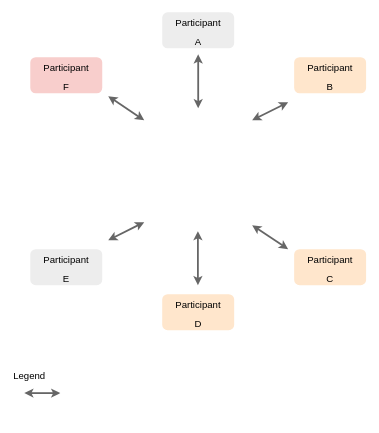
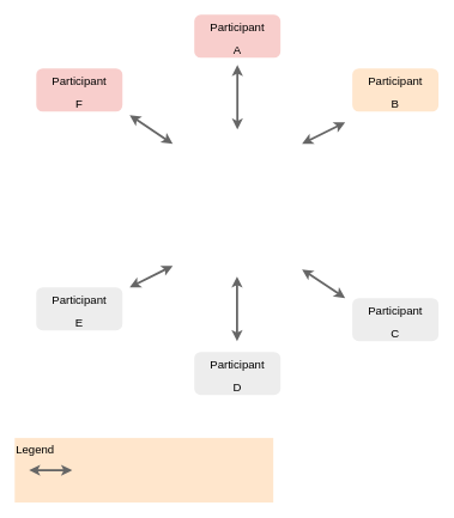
  <mxCell id="0" />
  <mxCell id="1" parent="0" />
- <mxCell id="2" value="Legend" style="rounded=0;whiteSpace=wrap;html=1;strokeWidth=4;fontSize=16;strokeColor=none;align=left;verticalAlign=top;" vertex="1" parent="1"><mxGeometry x="20" y="610" width="360" height="90" as="geometry" /></mxCell>
+ <mxCell id="2" value="Legend" style="rounded=0;whiteSpace=wrap;html=1;strokeWidth=4;fontSize=16;strokeColor=none;align=left;verticalAlign=top;fillColor=#ffe6cc;" vertex="1" parent="1"><mxGeometry x="20" y="610" width="360" height="90" as="geometry" /></mxCell>
  <mxCell id="3" value="&lt;font style=&quot;line-height: 100%&quot;&gt;&lt;span style=&quot;font-size: 16px&quot;&gt;Participant&lt;/span&gt;&lt;br&gt;&lt;span style=&quot;font-size: 16px&quot;&gt;F&lt;/span&gt;&lt;br&gt;&lt;/font&gt;" style="rounded=1;whiteSpace=wrap;html=1;strokeWidth=4;fontSize=26;strokeColor=none;fillColor=#f8cecc;" vertex="1" parent="1"><mxGeometry x="50" y="95" width="120" height="60" as="geometry" /></mxCell>
- <mxCell id="4" value="&lt;font style=&quot;line-height: 100%&quot;&gt;&lt;span style=&quot;font-size: 16px&quot;&gt;Participant&lt;/span&gt;&lt;br&gt;&lt;font style=&quot;font-size: 16px&quot;&gt;A&lt;/font&gt;&lt;br&gt;&lt;/font&gt;" style="rounded=1;whiteSpace=wrap;html=1;strokeWidth=4;fontSize=26;strokeColor=none;fillColor=#EDEDED;" vertex="1" parent="1"><mxGeometry x="270" y="20" width="120" height="60" as="geometry" /></mxCell>
- <mxCell id="5" value="&lt;font style=&quot;line-height: 100%&quot;&gt;&lt;span style=&quot;font-size: 16px&quot;&gt;Participant&lt;/span&gt;&lt;br&gt;&lt;span style=&quot;font-size: 16px&quot;&gt;D&lt;/span&gt;&lt;br&gt;&lt;/font&gt;" style="rounded=1;whiteSpace=wrap;html=1;strokeWidth=4;fontSize=26;strokeColor=none;fillColor=#ffe6cc;" vertex="1" parent="1"><mxGeometry x="270" y="490" width="120" height="60" as="geometry" /></mxCell>
+ <mxCell id="4" value="&lt;font style=&quot;line-height: 100%&quot;&gt;&lt;span style=&quot;font-size: 16px&quot;&gt;Participant&lt;/span&gt;&lt;br&gt;&lt;font style=&quot;font-size: 16px&quot;&gt;A&lt;/font&gt;&lt;br&gt;&lt;/font&gt;" style="rounded=1;whiteSpace=wrap;html=1;strokeWidth=4;fontSize=26;strokeColor=none;fillColor=#f8cecc;" vertex="1" parent="1"><mxGeometry x="270" y="20" width="120" height="60" as="geometry" /></mxCell>
+ <mxCell id="5" value="&lt;font style=&quot;line-height: 100%&quot;&gt;&lt;span style=&quot;font-size: 16px&quot;&gt;Participant&lt;/span&gt;&lt;br&gt;&lt;span style=&quot;font-size: 16px&quot;&gt;D&lt;/span&gt;&lt;br&gt;&lt;/font&gt;" style="rounded=1;whiteSpace=wrap;html=1;strokeWidth=4;fontSize=26;strokeColor=none;fillColor=#EDEDED;" vertex="1" parent="1"><mxGeometry x="270" y="490" width="120" height="60" as="geometry" /></mxCell>
  <mxCell id="6" value="&lt;font style=&quot;line-height: 100%&quot;&gt;&lt;span style=&quot;font-size: 16px&quot;&gt;Participant&lt;/span&gt;&lt;br&gt;&lt;span style=&quot;font-size: 16px&quot;&gt;B&lt;/span&gt;&lt;br&gt;&lt;/font&gt;" style="rounded=1;whiteSpace=wrap;html=1;strokeWidth=4;fontSize=26;strokeColor=none;fillColor=#ffe6cc;" vertex="1" parent="1"><mxGeometry x="490" y="95" width="120" height="60" as="geometry" /></mxCell>
- <mxCell id="7" value="&lt;font style=&quot;line-height: 100%&quot;&gt;&lt;span style=&quot;font-size: 16px&quot;&gt;Participant&lt;/span&gt;&lt;br&gt;&lt;span style=&quot;font-size: 16px&quot;&gt;C&lt;/span&gt;&lt;br&gt;&lt;/font&gt;" style="rounded=1;whiteSpace=wrap;html=1;strokeWidth=4;fontSize=26;strokeColor=none;fillColor=#ffe6cc;" vertex="1" parent="1"><mxGeometry x="490" y="415" width="120" height="60" as="geometry" /></mxCell>
- <mxCell id="8" value="&lt;font style=&quot;line-height: 100%&quot;&gt;&lt;span style=&quot;font-size: 16px&quot;&gt;Participant&lt;/span&gt;&lt;br&gt;&lt;span style=&quot;font-size: 16px&quot;&gt;E&lt;/span&gt;&lt;br&gt;&lt;/font&gt;" style="rounded=1;whiteSpace=wrap;html=1;strokeWidth=4;fontSize=26;strokeColor=none;fillColor=#EDEDED;" vertex="1" parent="1"><mxGeometry x="50" y="415" width="120" height="60" as="geometry" /></mxCell>
+ <mxCell id="7" value="&lt;font style=&quot;line-height: 100%&quot;&gt;&lt;span style=&quot;font-size: 16px&quot;&gt;Participant&lt;/span&gt;&lt;br&gt;&lt;span style=&quot;font-size: 16px&quot;&gt;C&lt;/span&gt;&lt;br&gt;&lt;/font&gt;" style="rounded=1;whiteSpace=wrap;html=1;strokeWidth=4;fontSize=26;strokeColor=none;fillColor=#EDEDED;" vertex="1" parent="1"><mxGeometry x="490" y="415" width="120" height="60" as="geometry" /></mxCell>
+ <mxCell id="8" value="&lt;font style=&quot;line-height: 100%&quot;&gt;&lt;span style=&quot;font-size: 16px&quot;&gt;Participant&lt;/span&gt;&lt;br&gt;&lt;span style=&quot;font-size: 16px&quot;&gt;E&lt;/span&gt;&lt;br&gt;&lt;/font&gt;" style="rounded=1;whiteSpace=wrap;html=1;strokeWidth=4;fontSize=26;strokeColor=none;fillColor=#EDEDED;" vertex="1" parent="1"><mxGeometry x="50" y="400" width="120" height="60" as="geometry" /></mxCell>
  <mxCell id="9" value="" style="endArrow=classic;startArrow=classic;html=1;fontSize=24;strokeColor=#666666;strokeWidth=3;" edge="1" parent="1"><mxGeometry width="50" height="50" relative="1" as="geometry"><mxPoint x="240" y="200" as="sourcePoint" /><mxPoint x="180" y="160" as="targetPoint" /></mxGeometry></mxCell>
  <mxCell id="10" value="" style="endArrow=classic;startArrow=classic;html=1;fontSize=24;strokeColor=#666666;strokeWidth=3;" edge="1" parent="1"><mxGeometry width="50" height="50" relative="1" as="geometry"><mxPoint x="480" y="415" as="sourcePoint" /><mxPoint x="420" y="375" as="targetPoint" /></mxGeometry></mxCell>
  <mxCell id="11" value="" style="endArrow=classic;startArrow=classic;html=1;fontSize=24;strokeColor=#666666;strokeWidth=3;" edge="1" parent="1"><mxGeometry width="50" height="50" relative="1" as="geometry"><mxPoint x="480" y="170" as="sourcePoint" /><mxPoint x="420" y="200" as="targetPoint" /></mxGeometry></mxCell>
  <mxCell id="12" value="" style="endArrow=classic;startArrow=classic;html=1;fontSize=24;strokeColor=#666666;strokeWidth=3;" edge="1" parent="1"><mxGeometry width="50" height="50" relative="1" as="geometry"><mxPoint x="240" y="370" as="sourcePoint" /><mxPoint x="180" y="400" as="targetPoint" /></mxGeometry></mxCell>
  <mxCell id="13" value="" style="endArrow=classic;startArrow=classic;html=1;fontSize=24;strokeColor=#666666;strokeWidth=3;" edge="1" parent="1"><mxGeometry width="50" height="50" relative="1" as="geometry"><mxPoint x="330" y="90" as="sourcePoint" /><mxPoint x="330" y="180" as="targetPoint" /></mxGeometry></mxCell>
  <mxCell id="14" value="" style="endArrow=classic;startArrow=classic;html=1;fontSize=24;strokeColor=#666666;strokeWidth=3;" edge="1" parent="1"><mxGeometry width="50" height="50" relative="1" as="geometry"><mxPoint x="329.5" y="385" as="sourcePoint" /><mxPoint x="329.5" y="475" as="targetPoint" /></mxGeometry></mxCell>
  <mxCell id="15" value="" style="endArrow=classic;startArrow=classic;html=1;fontSize=24;strokeColor=#666666;strokeWidth=3;" edge="1" parent="1"><mxGeometry width="50" height="50" relative="1" as="geometry"><mxPoint x="100" y="655" as="sourcePoint" /><mxPoint x="40" y="655" as="targetPoint" /></mxGeometry></mxCell>
